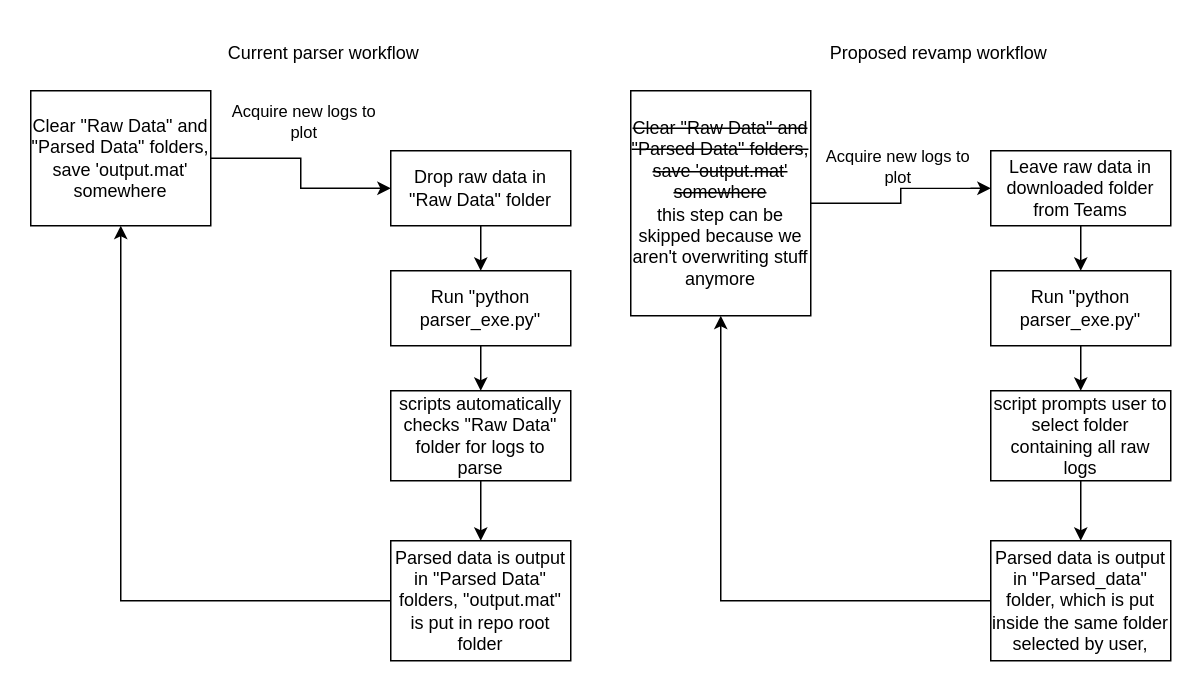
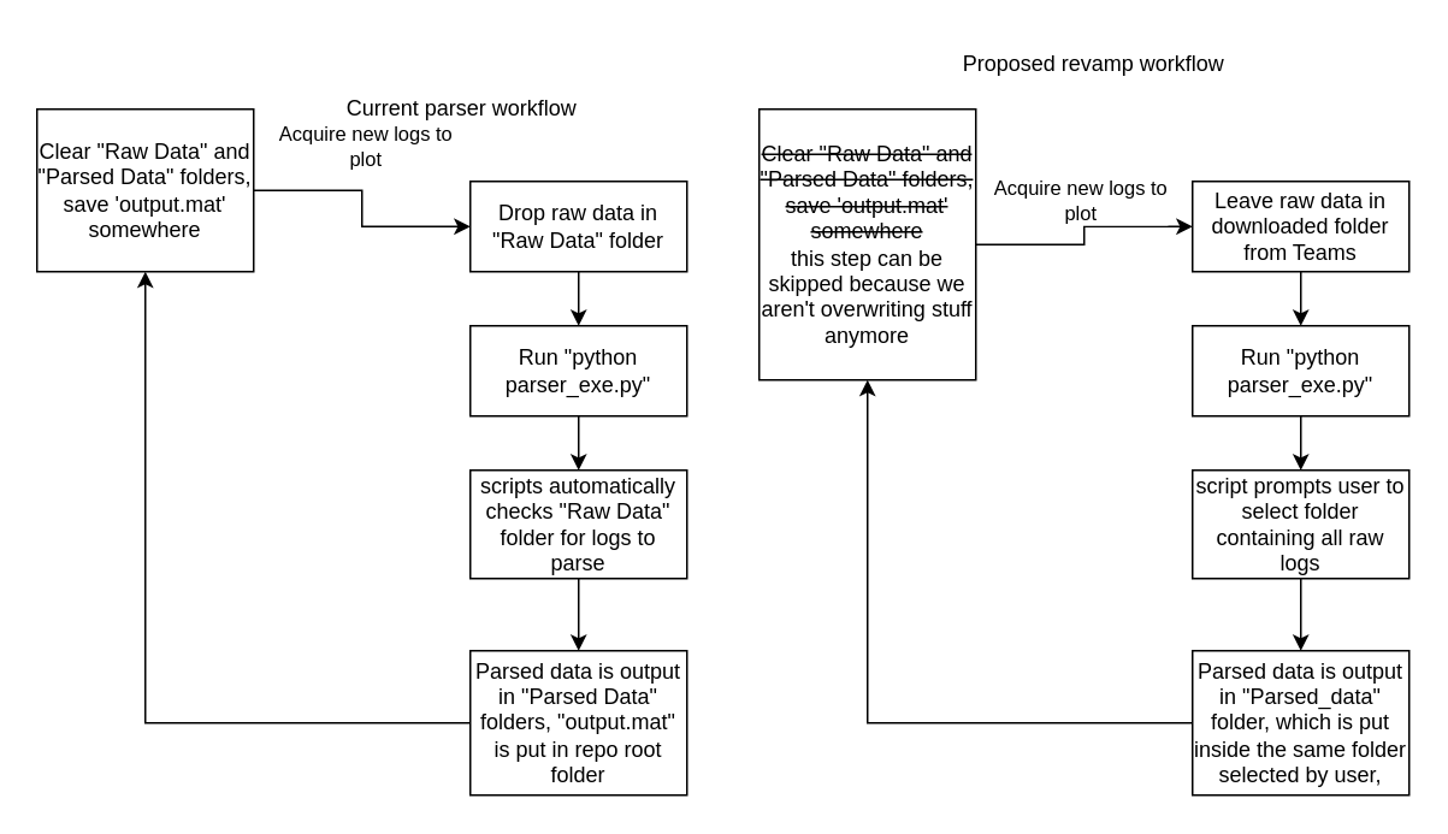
  <mxCell id="0" />
  <mxCell id="1" parent="0" />
  <mxCell id="2" style="edgeStyle=orthogonalEdgeStyle;rounded=0;orthogonalLoop=1;jettySize=auto;html=1;exitX=0.5;exitY=1;exitDx=0;exitDy=0;entryX=0.5;entryY=0;entryDx=0;entryDy=0;" edge="1" parent="1" source="3" target="5"><mxGeometry relative="1" as="geometry" /></mxCell>
  <mxCell id="3" value="Drop raw data in &quot;Raw Data&quot; folder" style="rounded=0;whiteSpace=wrap;html=1;" vertex="1" parent="1"><mxGeometry x="260" y="100" width="120" height="50" as="geometry" /></mxCell>
  <mxCell id="4" style="edgeStyle=orthogonalEdgeStyle;rounded=0;orthogonalLoop=1;jettySize=auto;html=1;exitX=0.5;exitY=1;exitDx=0;exitDy=0;entryX=0.5;entryY=0;entryDx=0;entryDy=0;" edge="1" parent="1" source="5" target="21"><mxGeometry relative="1" as="geometry" /></mxCell>
  <mxCell id="5" value="Run &quot;python parser_exe.py&quot;" style="rounded=0;whiteSpace=wrap;html=1;" vertex="1" parent="1"><mxGeometry x="260" y="180" width="120" height="50" as="geometry" /></mxCell>
  <mxCell id="6" style="edgeStyle=orthogonalEdgeStyle;rounded=0;orthogonalLoop=1;jettySize=auto;html=1;exitX=1;exitY=0.5;exitDx=0;exitDy=0;entryX=0;entryY=0.5;entryDx=0;entryDy=0;" edge="1" parent="1" source="8" target="3"><mxGeometry relative="1" as="geometry" /></mxCell>
  <mxCell id="7" value="Acquire new logs to&lt;br&gt;plot" style="edgeLabel;html=1;align=center;verticalAlign=middle;resizable=0;points=[];" vertex="1" connectable="0" parent="6"><mxGeometry x="-0.35" y="-3" relative="1" as="geometry"><mxPoint x="15" y="-28" as="offset" /></mxGeometry></mxCell>
  <mxCell id="8" value="Clear &quot;Raw Data&quot; and &quot;Parsed Data&quot; folders, save 'output.mat' somewhere" style="rounded=0;whiteSpace=wrap;html=1;" vertex="1" parent="1"><mxGeometry y="60" width="120" height="90" as="geometry" x="20" /></mxCell>
  <mxCell id="9" style="edgeStyle=orthogonalEdgeStyle;rounded=0;orthogonalLoop=1;jettySize=auto;html=1;exitX=0;exitY=0.5;exitDx=0;exitDy=0;entryX=0.5;entryY=1;entryDx=0;entryDy=0;" edge="1" parent="1" source="10" target="8"><mxGeometry relative="1" as="geometry" /></mxCell>
  <mxCell id="10" value="Parsed data is output in &quot;Parsed Data&quot; folders, &quot;output.mat&quot; is put in repo root folder" style="rounded=0;whiteSpace=wrap;html=1;" vertex="1" parent="1"><mxGeometry x="260" y="360" width="120" height="80" as="geometry" /></mxCell>
  <mxCell id="11" style="edgeStyle=orthogonalEdgeStyle;rounded=0;orthogonalLoop=1;jettySize=auto;html=1;exitX=0.5;exitY=1;exitDx=0;exitDy=0;entryX=0.5;entryY=0;entryDx=0;entryDy=0;" edge="1" parent="1" source="12" target="14"><mxGeometry relative="1" as="geometry" /></mxCell>
  <mxCell id="12" value="Leave raw data in downloaded folder from Teams" style="rounded=0;whiteSpace=wrap;html=1;" vertex="1" parent="1"><mxGeometry x="660" y="100" width="120" height="50" as="geometry" /></mxCell>
  <mxCell id="13" style="edgeStyle=orthogonalEdgeStyle;rounded=0;orthogonalLoop=1;jettySize=auto;html=1;exitX=0.5;exitY=1;exitDx=0;exitDy=0;entryX=0.5;entryY=0;entryDx=0;entryDy=0;" edge="1" parent="1" source="14" target="23"><mxGeometry relative="1" as="geometry" /></mxCell>
  <mxCell id="14" value="Run &quot;python parser_exe.py&quot;" style="rounded=0;whiteSpace=wrap;html=1;" vertex="1" parent="1"><mxGeometry x="660" y="180" width="120" height="50" as="geometry" /></mxCell>
  <mxCell id="15" style="edgeStyle=orthogonalEdgeStyle;rounded=0;orthogonalLoop=1;jettySize=auto;html=1;exitX=1;exitY=0.5;exitDx=0;exitDy=0;entryX=0;entryY=0.5;entryDx=0;entryDy=0;" edge="1" parent="1" source="17" target="12"><mxGeometry relative="1" as="geometry" /></mxCell>
  <mxCell id="16" value="Acquire new logs to&lt;br&gt;plot" style="edgeLabel;html=1;align=center;verticalAlign=middle;resizable=0;points=[];" vertex="1" connectable="0" parent="15"><mxGeometry x="-0.35" y="-3" relative="1" as="geometry"><mxPoint x="15" y="-28" as="offset" /></mxGeometry></mxCell>
  <mxCell id="17" value="&lt;strike&gt;Clear &quot;Raw Data&quot; and &quot;Parsed Data&quot; folders, save 'output.mat' somewhere&lt;/strike&gt;&lt;br&gt;this step can be skipped because we aren't overwriting stuff anymore" style="rounded=0;whiteSpace=wrap;html=1;" vertex="1" parent="1"><mxGeometry x="420" y="60" width="120" height="150" as="geometry" /></mxCell>
  <mxCell id="18" style="edgeStyle=orthogonalEdgeStyle;rounded=0;orthogonalLoop=1;jettySize=auto;html=1;exitX=0;exitY=0.5;exitDx=0;exitDy=0;entryX=0.5;entryY=1;entryDx=0;entryDy=0;" edge="1" parent="1" source="19" target="17"><mxGeometry relative="1" as="geometry" /></mxCell>
  <mxCell id="19" value="Parsed data is output in &quot;Parsed_data&quot; folder, which is put inside the same folder selected by user," style="rounded=0;whiteSpace=wrap;html=1;" vertex="1" parent="1"><mxGeometry x="660" y="360" width="120" height="80" as="geometry" /></mxCell>
  <mxCell id="20" style="edgeStyle=orthogonalEdgeStyle;rounded=0;orthogonalLoop=1;jettySize=auto;html=1;exitX=0.5;exitY=1;exitDx=0;exitDy=0;entryX=0.5;entryY=0;entryDx=0;entryDy=0;" edge="1" parent="1" source="21" target="10"><mxGeometry relative="1" as="geometry" /></mxCell>
  <mxCell id="21" value="scripts automatically checks &quot;Raw Data&quot; folder for logs to parse" style="rounded=0;whiteSpace=wrap;html=1;" vertex="1" parent="1"><mxGeometry x="260" y="260" width="120" height="60" as="geometry" /></mxCell>
  <mxCell id="22" style="edgeStyle=orthogonalEdgeStyle;rounded=0;orthogonalLoop=1;jettySize=auto;html=1;exitX=0.5;exitY=1;exitDx=0;exitDy=0;entryX=0.5;entryY=0;entryDx=0;entryDy=0;" edge="1" parent="1" source="23" target="19"><mxGeometry relative="1" as="geometry" /></mxCell>
  <mxCell id="23" value="script prompts user to select folder containing all raw logs" style="rounded=0;whiteSpace=wrap;html=1;" vertex="1" parent="1"><mxGeometry x="660" y="260" width="120" height="60" as="geometry" /></mxCell>
- <mxCell id="24" value="Current parser workflow" style="text;html=1;align=center;verticalAlign=middle;resizable=0;points=[];autosize=1;strokeColor=none;fillColor=none;" vertex="1" parent="1"><mxGeometry x="140" width="150" height="30" as="geometry" y="20" /></mxCell>
- <mxCell id="25" value="Proposed revamp workflow" style="text;html=1;align=center;verticalAlign=middle;resizable=0;points=[];autosize=1;strokeColor=none;fillColor=none;" vertex="1" parent="1"><mxGeometry x="540" width="170" height="30" as="geometry" y="20" /></mxCell>
+ <mxCell id="24" value="Current parser workflow" style="text;html=1;align=center;verticalAlign=middle;resizable=0;points=[];autosize=1;strokeColor=none;fillColor=none;" vertex="1" parent="1"><mxGeometry x="180" y="45" width="150" height="30" as="geometry" /></mxCell>
+ <mxCell id="25" value="Proposed revamp workflow" style="text;html=1;align=center;verticalAlign=middle;resizable=0;points=[];autosize=1;strokeColor=none;fillColor=none;" vertex="1" parent="1"><mxGeometry x="520" y="20" width="170" height="30" as="geometry" /></mxCell>
